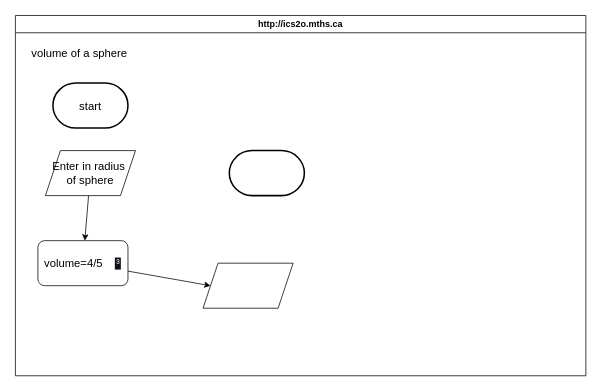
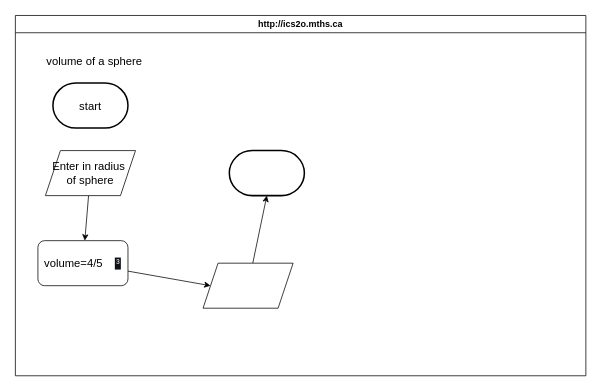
  <mxCell id="0" />
  <mxCell id="1" parent="0" />
  <mxCell id="2" value="http://ics2o.mths.ca" style="swimlane;whiteSpace=wrap;html=1;" parent="1" vertex="1"><mxGeometry x="20" y="20" width="760" height="480" as="geometry" /></mxCell>
- <mxCell id="3" value="&lt;font style=&quot;font-size: 15px;&quot;&gt;volume of a sphere&lt;/font&gt;" style="text;html=1;align=center;verticalAlign=middle;resizable=0;points=[];autosize=1;strokeColor=none;fillColor=none;" vertex="1" parent="2"><mxGeometry x="10" y="35" width="150" height="30" as="geometry" /></mxCell>
+ <mxCell id="3" value="&lt;font style=&quot;font-size: 15px;&quot;&gt;volume of a sphere&lt;/font&gt;" style="text;html=1;align=center;verticalAlign=middle;resizable=0;points=[];autosize=1;strokeColor=none;fillColor=none;" vertex="1" parent="2"><mxGeometry x="30" y="45" width="150" height="30" as="geometry" /></mxCell>
  <mxCell id="4" value="start" style="strokeWidth=2;html=1;shape=mxgraph.flowchart.terminator;whiteSpace=wrap;fontSize=15;" vertex="1" parent="2"><mxGeometry x="50" y="90" width="100" height="60" as="geometry" /></mxCell>
  <mxCell id="5" style="edgeStyle=none;html=1;fontSize=15;fontColor=#FFFFFF;" edge="1" parent="2" source="6" target="8"><mxGeometry relative="1" as="geometry" /></mxCell>
  <mxCell id="6" value="Enter in radius&amp;nbsp;&lt;br&gt;of sphere" style="shape=parallelogram;perimeter=parallelogramPerimeter;whiteSpace=wrap;html=1;fixedSize=1;fontSize=15;" vertex="1" parent="2"><mxGeometry x="40" y="180" width="120" height="60" as="geometry" /></mxCell>
  <mxCell id="7" style="edgeStyle=none;html=1;entryX=0;entryY=0.5;entryDx=0;entryDy=0;fontSize=15;fontColor=#FFFFFF;" edge="1" parent="2" source="8" target="10"><mxGeometry relative="1" as="geometry" /></mxCell>
  <mxCell id="8" value="volume=4/5&lt;span style=&quot;font-family: Arial; font-size: 14px; font-variant-ligatures: none; font-weight: 700; text-align: left;&quot;&gt;&lt;font color=&quot;#ffffff&quot;&gt;πr&lt;/font&gt;&lt;/span&gt;&lt;span style=&quot;background-color: rgb(13, 17, 23); font-family: Consolas, &amp;quot;Courier New&amp;quot;, monospace; font-size: 14px;&quot;&gt;&lt;font color=&quot;#ffffff&quot;&gt;³&lt;/font&gt;&lt;/span&gt;" style="rounded=1;whiteSpace=wrap;html=1;fontSize=15;" vertex="1" parent="2"><mxGeometry x="30" y="300" width="120" height="60" as="geometry" /></mxCell>
+ <mxCell id="9" style="edgeStyle=none;html=1;entryX=0.5;entryY=1;entryDx=0;entryDy=0;entryPerimeter=0;fontSize=15;fontColor=#FFFFFF;" edge="1" parent="2" source="10" target="11"><mxGeometry relative="1" as="geometry" /></mxCell>
  <mxCell id="10" value="show volume&amp;nbsp;" style="shape=parallelogram;perimeter=parallelogramPerimeter;whiteSpace=wrap;html=1;fixedSize=1;fontSize=15;fontColor=#FFFFFF;" vertex="1" parent="2"><mxGeometry x="250" y="330" width="120" height="60" as="geometry" /></mxCell>
  <mxCell id="11" value="stop" style="strokeWidth=2;html=1;shape=mxgraph.flowchart.terminator;whiteSpace=wrap;fontSize=15;fontColor=#FFFFFF;" vertex="1" parent="2"><mxGeometry x="285" y="180" width="100" height="60" as="geometry" /></mxCell>
